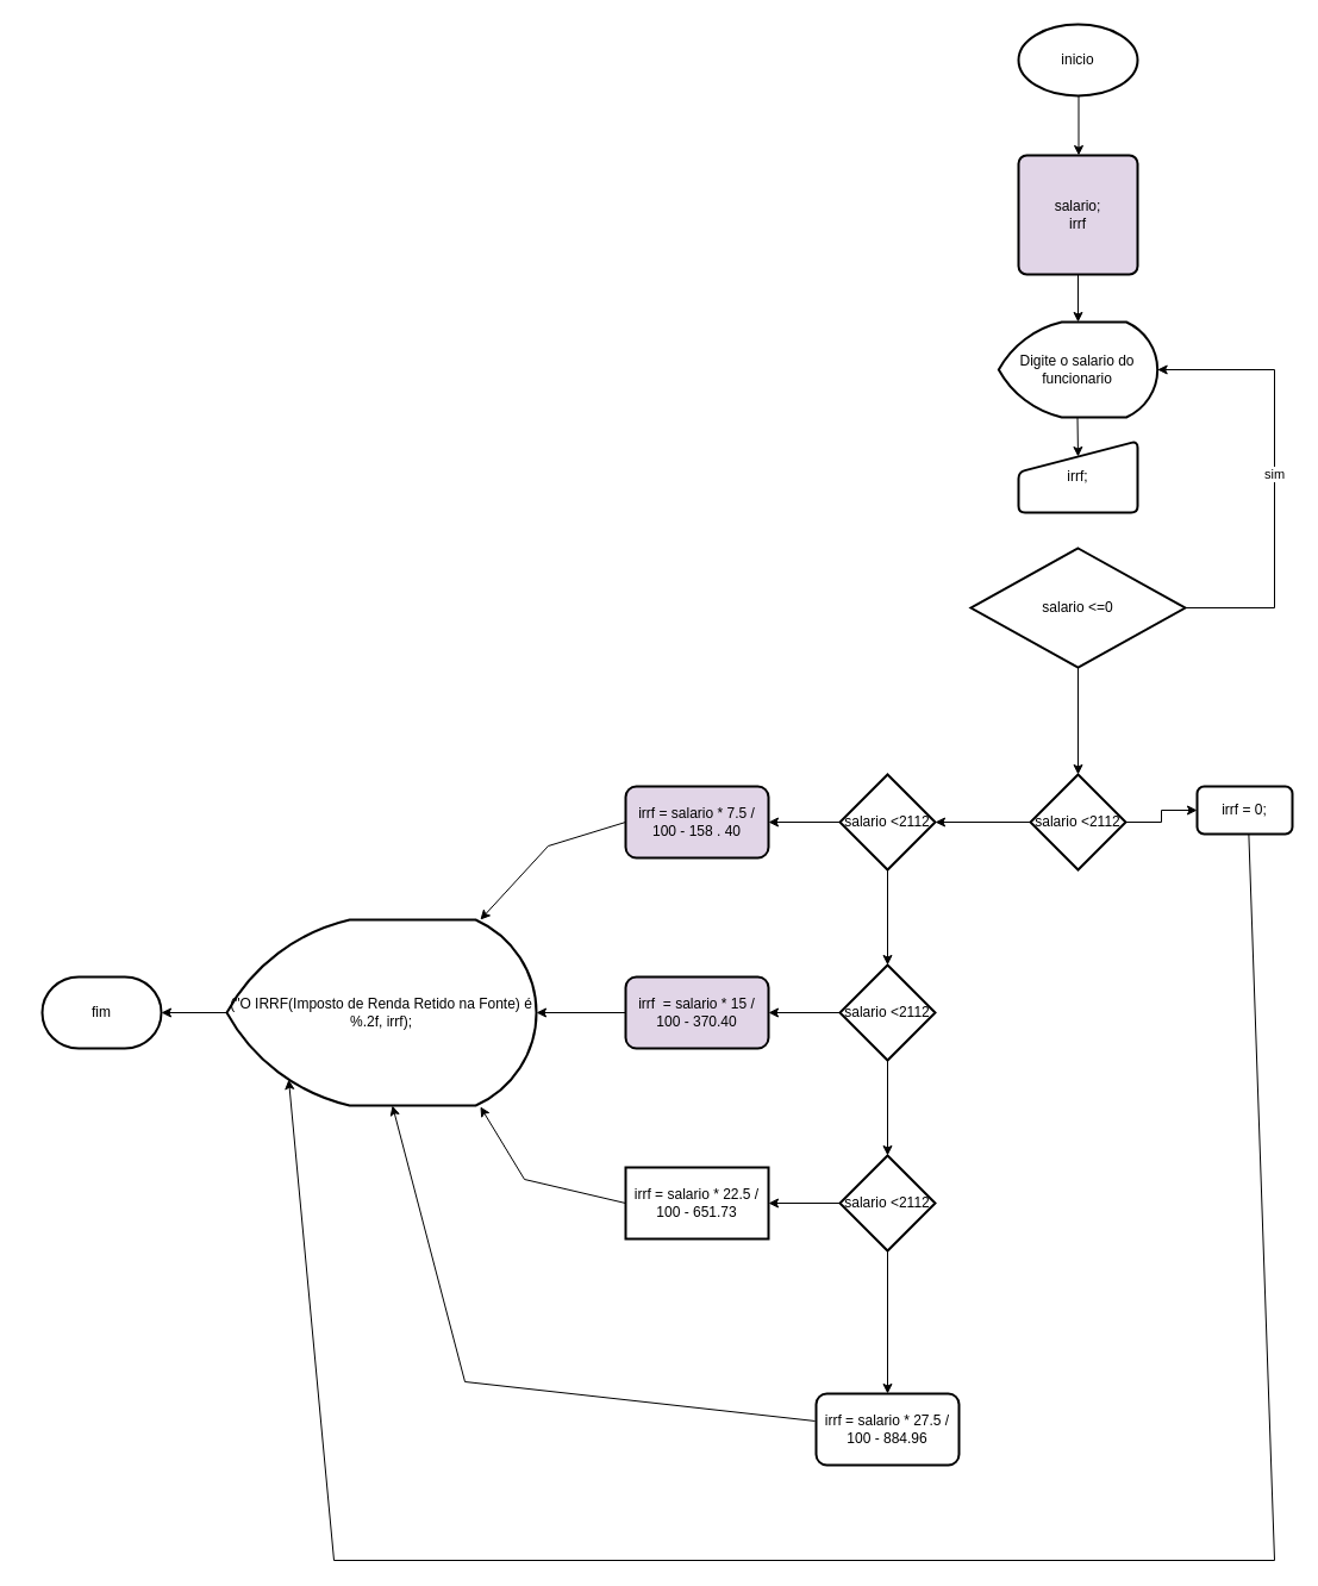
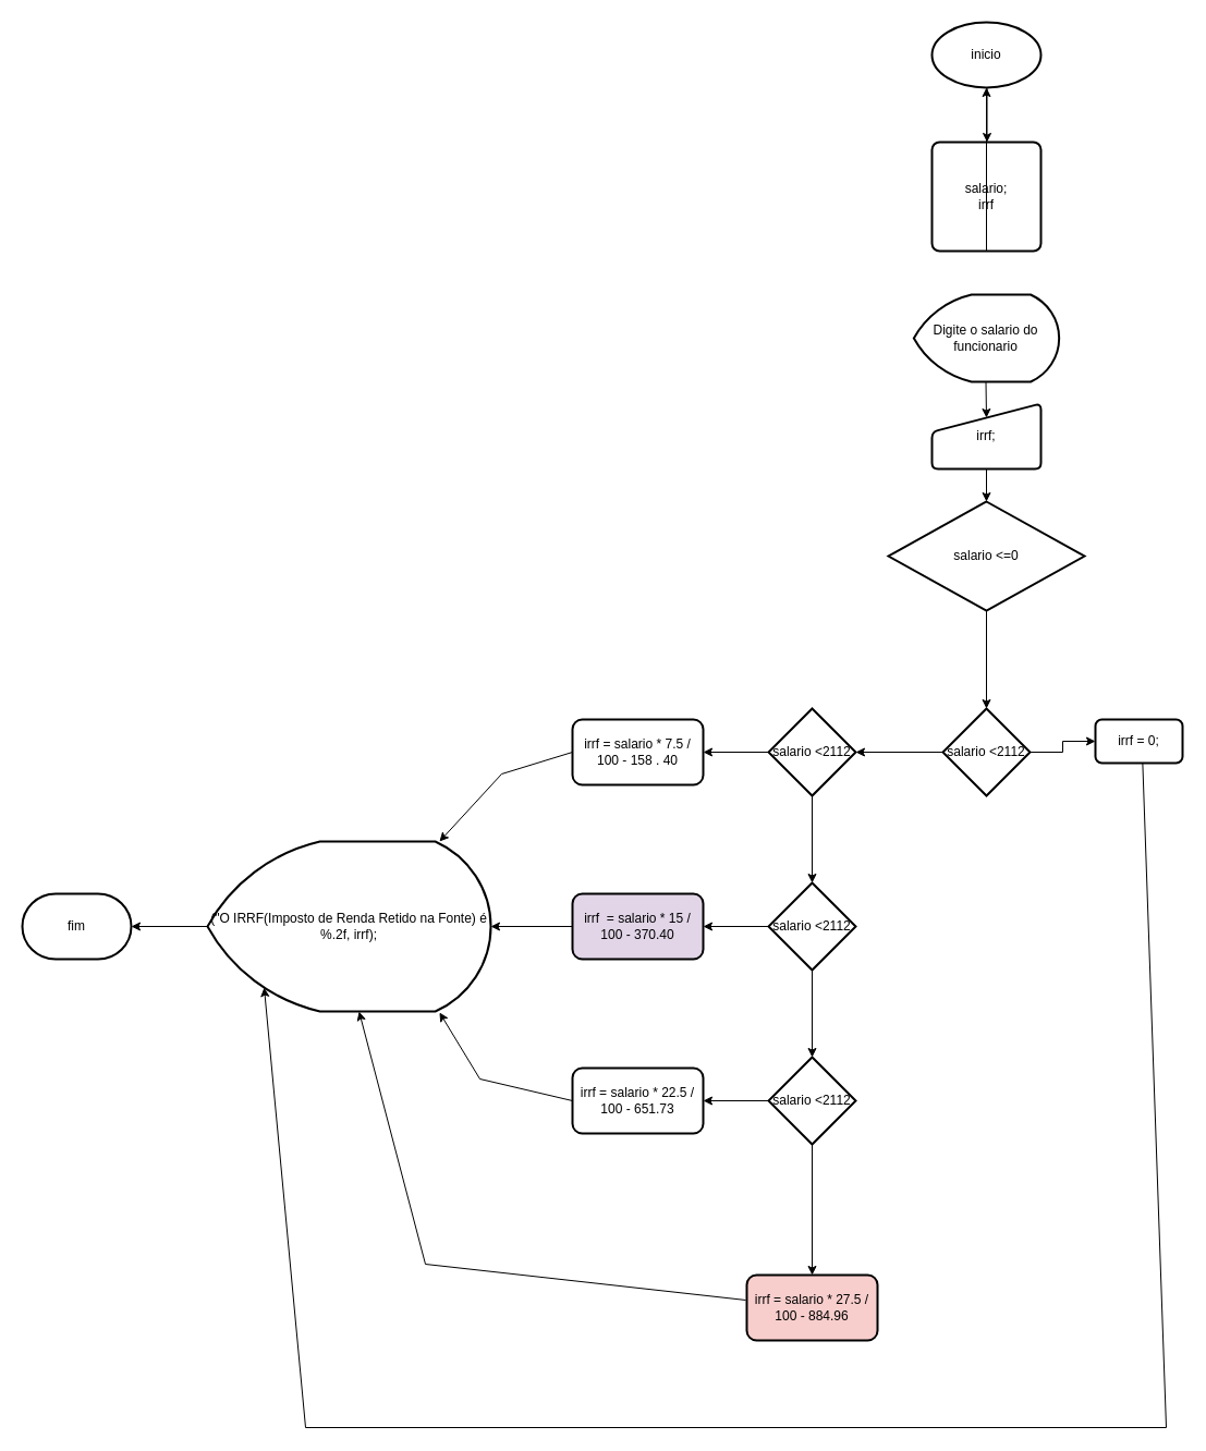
  <mxCell id="0" />
  <mxCell id="1" parent="0" />
  <mxCell id="2" value="" style="endArrow=classic;html=1;rounded=0;exitX=0.5;exitY=1;exitDx=0;exitDy=0;entryX=0.5;entryY=0;entryDx=0;entryDy=0;" edge="1" parent="1"><mxGeometry width="50" height="50" relative="1" as="geometry"><mxPoint x="905.5" y="80" as="sourcePoint" /><mxPoint x="905.5" y="130" as="targetPoint" /></mxGeometry></mxCell>
  <mxCell id="3" value="inicio" style="strokeWidth=2;html=1;shape=mxgraph.flowchart.start_1;whiteSpace=wrap;" vertex="1" parent="1"><mxGeometry x="855" y="20" width="100" height="60" as="geometry" /></mxCell>
- <mxCell id="4" value="salario;&lt;br&gt;irrf" style="rounded=1;whiteSpace=wrap;html=1;absoluteArcSize=1;arcSize=14;strokeWidth=2;fillColor=#e1d5e7;" vertex="1" parent="1"><mxGeometry x="855" y="130" width="100" height="100" as="geometry" /></mxCell>
+ <mxCell id="4" value="salario;&lt;br&gt;irrf" style="rounded=1;whiteSpace=wrap;html=1;absoluteArcSize=1;arcSize=14;strokeWidth=2;" vertex="1" parent="1"><mxGeometry x="855" y="130" width="100" height="100" as="geometry" /></mxCell>
  <mxCell id="5" value="Digite o salario do funcionario" style="strokeWidth=2;html=1;shape=mxgraph.flowchart.display;whiteSpace=wrap;" vertex="1" parent="1"><mxGeometry x="838.34" y="270" width="133.33" height="80" as="geometry" /></mxCell>
- <mxCell id="6" value="" style="endArrow=classic;html=1;rounded=0;exitX=0.5;exitY=1;exitDx=0;exitDy=0;entryX=0.5;entryY=0;entryDx=0;entryDy=0;entryPerimeter=0;" edge="1" parent="1" source="4" target="5"><mxGeometry width="50" height="50" relative="1" as="geometry"><mxPoint x="945" y="130" as="sourcePoint" /><mxPoint x="995" y="80" as="targetPoint" /></mxGeometry></mxCell>
+ <mxCell id="6" value="" style="endArrow=classic;html=1;rounded=0;exitX=0.5;exitY=1;exitDx=0;exitDy=0;" edge="1" parent="1" source="4" target="3"><mxGeometry width="50" height="50" relative="1" as="geometry"><mxPoint x="945" y="130" as="sourcePoint" /><mxPoint x="995" y="80" as="targetPoint" /></mxGeometry></mxCell>
  <mxCell id="7" value="" style="endArrow=classic;html=1;rounded=0;exitX=0.56;exitY=1.025;exitDx=0;exitDy=0;exitPerimeter=0;entryX=0.5;entryY=0.217;entryDx=0;entryDy=0;entryPerimeter=0;" edge="1" parent="1" target="8"><mxGeometry width="50" height="50" relative="1" as="geometry"><mxPoint x="904.505" y="350" as="sourcePoint" /><mxPoint x="904.5" y="388" as="targetPoint" /><Array as="points" /></mxGeometry></mxCell>
  <mxCell id="8" value="irrf;" style="html=1;strokeWidth=2;shape=manualInput;whiteSpace=wrap;rounded=1;size=26;arcSize=11;" vertex="1" parent="1"><mxGeometry x="855" y="370" width="100" height="60" as="geometry" /></mxCell>
  <mxCell id="9" value="" style="edgeStyle=orthogonalEdgeStyle;rounded=0;orthogonalLoop=1;jettySize=auto;html=1;" edge="1" parent="1" source="10" target="15"><mxGeometry relative="1" as="geometry" /></mxCell>
  <mxCell id="10" value="salario &amp;lt;=0" style="strokeWidth=2;html=1;shape=mxgraph.flowchart.decision;whiteSpace=wrap;" vertex="1" parent="1"><mxGeometry x="815" y="460" width="180" height="100" as="geometry" /></mxCell>
- <mxCell id="12" value="sim" style="endArrow=classic;html=1;rounded=0;exitX=1;exitY=0.5;exitDx=0;exitDy=0;exitPerimeter=0;entryX=1;entryY=0.5;entryDx=0;entryDy=0;entryPerimeter=0;" edge="1" parent="1" source="10" target="5"><mxGeometry width="50" height="50" relative="1" as="geometry"><mxPoint x="1090" y="430" as="sourcePoint" /><mxPoint x="1140" y="380" as="targetPoint" /><Array as="points"><mxPoint x="1070" y="510" /><mxPoint x="1070" y="310" /></Array></mxGeometry></mxCell>
+ <mxCell id="11" value="" style="endArrow=classic;html=1;rounded=0;exitX=0.5;exitY=1;exitDx=0;exitDy=0;entryX=0.5;entryY=0;entryDx=0;entryDy=0;entryPerimeter=0;" edge="1" parent="1" source="8" target="10"><mxGeometry width="50" height="50" relative="1" as="geometry"><mxPoint x="945" y="330" as="sourcePoint" /><mxPoint x="995" y="280" as="targetPoint" /></mxGeometry></mxCell>
  <mxCell id="13" value="" style="edgeStyle=orthogonalEdgeStyle;rounded=0;orthogonalLoop=1;jettySize=auto;html=1;" edge="1" parent="1" source="15" target="16"><mxGeometry relative="1" as="geometry" /></mxCell>
  <mxCell id="14" value="" style="edgeStyle=orthogonalEdgeStyle;rounded=0;orthogonalLoop=1;jettySize=auto;html=1;" edge="1" parent="1" source="15" target="19"><mxGeometry relative="1" as="geometry" /></mxCell>
  <mxCell id="15" value="salario &amp;lt;2112" style="rhombus;whiteSpace=wrap;html=1;strokeWidth=2;" vertex="1" parent="1"><mxGeometry x="865" y="650" width="80" height="80" as="geometry" /></mxCell>
  <mxCell id="16" value="irrf = 0;" style="rounded=1;whiteSpace=wrap;html=1;strokeWidth=2;" vertex="1" parent="1"><mxGeometry x="1005" y="660" width="80" height="40" as="geometry" /></mxCell>
  <mxCell id="17" value="" style="edgeStyle=orthogonalEdgeStyle;rounded=0;orthogonalLoop=1;jettySize=auto;html=1;" edge="1" parent="1" source="19" target="22"><mxGeometry relative="1" as="geometry" /></mxCell>
  <mxCell id="18" value="" style="edgeStyle=orthogonalEdgeStyle;rounded=0;orthogonalLoop=1;jettySize=auto;html=1;" edge="1" parent="1" source="19" target="27"><mxGeometry relative="1" as="geometry" /></mxCell>
  <mxCell id="19" value="salario &amp;lt;2112" style="rhombus;whiteSpace=wrap;html=1;strokeWidth=2;" vertex="1" parent="1"><mxGeometry x="705" y="650" width="80" height="80" as="geometry" /></mxCell>
  <mxCell id="20" value="" style="edgeStyle=orthogonalEdgeStyle;rounded=0;orthogonalLoop=1;jettySize=auto;html=1;" edge="1" parent="1" source="22" target="25"><mxGeometry relative="1" as="geometry" /></mxCell>
  <mxCell id="21" value="" style="edgeStyle=orthogonalEdgeStyle;rounded=0;orthogonalLoop=1;jettySize=auto;html=1;" edge="1" parent="1" source="22" target="28"><mxGeometry relative="1" as="geometry" /></mxCell>
  <mxCell id="22" value="salario &amp;lt;2112" style="rhombus;whiteSpace=wrap;html=1;strokeWidth=2;" vertex="1" parent="1"><mxGeometry x="705" y="810" width="80" height="80" as="geometry" /></mxCell>
  <mxCell id="23" value="" style="edgeStyle=orthogonalEdgeStyle;rounded=0;orthogonalLoop=1;jettySize=auto;html=1;" edge="1" parent="1" source="25" target="26"><mxGeometry relative="1" as="geometry" /></mxCell>
  <mxCell id="24" value="" style="edgeStyle=orthogonalEdgeStyle;rounded=0;orthogonalLoop=1;jettySize=auto;html=1;" edge="1" parent="1" source="25" target="29"><mxGeometry relative="1" as="geometry" /></mxCell>
  <mxCell id="25" value="salario &amp;lt;2112" style="rhombus;whiteSpace=wrap;html=1;strokeWidth=2;" vertex="1" parent="1"><mxGeometry x="705" y="970" width="80" height="80" as="geometry" /></mxCell>
- <mxCell id="26" value="irrf = salario * 27.5 / 100 - 884.96" style="rounded=1;whiteSpace=wrap;html=1;strokeWidth=2;" vertex="1" parent="1"><mxGeometry x="685" y="1170" width="120" height="60" as="geometry" /></mxCell>
- <mxCell id="27" value="irrf = salario * 7.5 / 100 - 158 . 40" style="rounded=1;whiteSpace=wrap;html=1;strokeWidth=2;fillColor=#e1d5e7;" vertex="1" parent="1"><mxGeometry x="525" y="660" width="120" height="60" as="geometry" /></mxCell>
+ <mxCell id="26" value="irrf = salario * 27.5 / 100 - 884.96" style="rounded=1;whiteSpace=wrap;html=1;strokeWidth=2;fillColor=#f8cecc;" vertex="1" parent="1"><mxGeometry x="685" y="1170" width="120" height="60" as="geometry" /></mxCell>
+ <mxCell id="27" value="irrf = salario * 7.5 / 100 - 158 . 40" style="rounded=1;whiteSpace=wrap;html=1;strokeWidth=2;" vertex="1" parent="1"><mxGeometry x="525" y="660" width="120" height="60" as="geometry" /></mxCell>
  <mxCell id="28" value="irrf&amp;nbsp; = salario * 15 / 100 - 370.40" style="rounded=1;whiteSpace=wrap;html=1;strokeWidth=2;fillColor=#e1d5e7;" vertex="1" parent="1"><mxGeometry x="525" y="820" width="120" height="60" as="geometry" /></mxCell>
- <mxCell id="29" value="irrf = salario * 22.5 / 100 - 651.73" style="whiteSpace=wrap;html=1;strokeWidth=2;rounded=0;" vertex="1" parent="1"><mxGeometry x="525" y="980" width="120" height="60" as="geometry" /></mxCell>
+ <mxCell id="29" value="irrf = salario * 22.5 / 100 - 651.73" style="rounded=1;whiteSpace=wrap;html=1;strokeWidth=2;" vertex="1" parent="1"><mxGeometry x="525" y="980" width="120" height="60" as="geometry" /></mxCell>
  <mxCell id="30" value="(&quot;O IRRF(Imposto de Renda Retido na Fonte) é %.2f, irrf);" style="strokeWidth=2;html=1;shape=mxgraph.flowchart.display;whiteSpace=wrap;" vertex="1" parent="1"><mxGeometry x="190" y="772" width="260" height="156" as="geometry" /></mxCell>
- <mxCell id="31" value="fim" style="strokeWidth=2;html=1;shape=mxgraph.flowchart.terminator;whiteSpace=wrap;" vertex="1" parent="1"><mxGeometry x="35" y="820" width="100" height="60" as="geometry" /></mxCell>
+ <mxCell id="31" value="fim" style="strokeWidth=2;html=1;shape=mxgraph.flowchart.terminator;whiteSpace=wrap;" vertex="1" parent="1"><mxGeometry x="20" y="820" width="100" height="60" as="geometry" /></mxCell>
  <mxCell id="32" value="" style="endArrow=classic;html=1;rounded=0;entryX=1;entryY=0.5;entryDx=0;entryDy=0;entryPerimeter=0;exitX=0;exitY=0.5;exitDx=0;exitDy=0;exitPerimeter=0;" edge="1" parent="1" source="30" target="31"><mxGeometry width="50" height="50" relative="1" as="geometry"><mxPoint x="120" y="1030" as="sourcePoint" /><mxPoint x="170" y="980" as="targetPoint" /></mxGeometry></mxCell>
  <mxCell id="33" value="" style="endArrow=classic;html=1;rounded=0;exitX=0;exitY=0.5;exitDx=0;exitDy=0;entryX=0.819;entryY=1.006;entryDx=0;entryDy=0;entryPerimeter=0;" edge="1" parent="1" source="29" target="30"><mxGeometry width="50" height="50" relative="1" as="geometry"><mxPoint x="520" y="1010" as="sourcePoint" /><mxPoint x="480" y="980" as="targetPoint" /><Array as="points"><mxPoint x="440" y="990" /></Array></mxGeometry></mxCell>
  <mxCell id="34" value="" style="endArrow=classic;html=1;rounded=0;exitX=0;exitY=0.5;exitDx=0;exitDy=0;entryX=1;entryY=0.5;entryDx=0;entryDy=0;entryPerimeter=0;" edge="1" parent="1" source="28" target="30"><mxGeometry width="50" height="50" relative="1" as="geometry"><mxPoint x="430" y="1030" as="sourcePoint" /><mxPoint x="480" y="980" as="targetPoint" /></mxGeometry></mxCell>
  <mxCell id="35" value="" style="endArrow=classic;html=1;rounded=0;exitX=0;exitY=0.5;exitDx=0;exitDy=0;entryX=0.819;entryY=0;entryDx=0;entryDy=0;entryPerimeter=0;" edge="1" parent="1" source="27" target="30"><mxGeometry width="50" height="50" relative="1" as="geometry"><mxPoint x="430" y="1030" as="sourcePoint" /><mxPoint x="400" y="770" as="targetPoint" /><Array as="points"><mxPoint x="460" y="710" /></Array></mxGeometry></mxCell>
  <mxCell id="36" value="" style="endArrow=classic;html=1;rounded=0;exitX=0.542;exitY=1;exitDx=0;exitDy=0;exitPerimeter=0;entryX=0.2;entryY=0.86;entryDx=0;entryDy=0;entryPerimeter=0;" edge="1" parent="1" source="16" target="30"><mxGeometry width="50" height="50" relative="1" as="geometry"><mxPoint x="930" y="1030" as="sourcePoint" /><mxPoint x="450" y="1170" as="targetPoint" /><Array as="points"><mxPoint x="1070" y="1310" /><mxPoint x="280" y="1310" /></Array></mxGeometry></mxCell>
  <mxCell id="37" value="" style="endArrow=classic;html=1;rounded=0;exitX=-0.008;exitY=0.383;exitDx=0;exitDy=0;entryX=0.535;entryY=1;entryDx=0;entryDy=0;entryPerimeter=0;exitPerimeter=0;" edge="1" parent="1" source="26" target="30"><mxGeometry width="50" height="50" relative="1" as="geometry"><mxPoint x="530" y="1120" as="sourcePoint" /><mxPoint x="390" y="1080" as="targetPoint" /><Array as="points"><mxPoint x="390" y="1160" /></Array></mxGeometry></mxCell>
